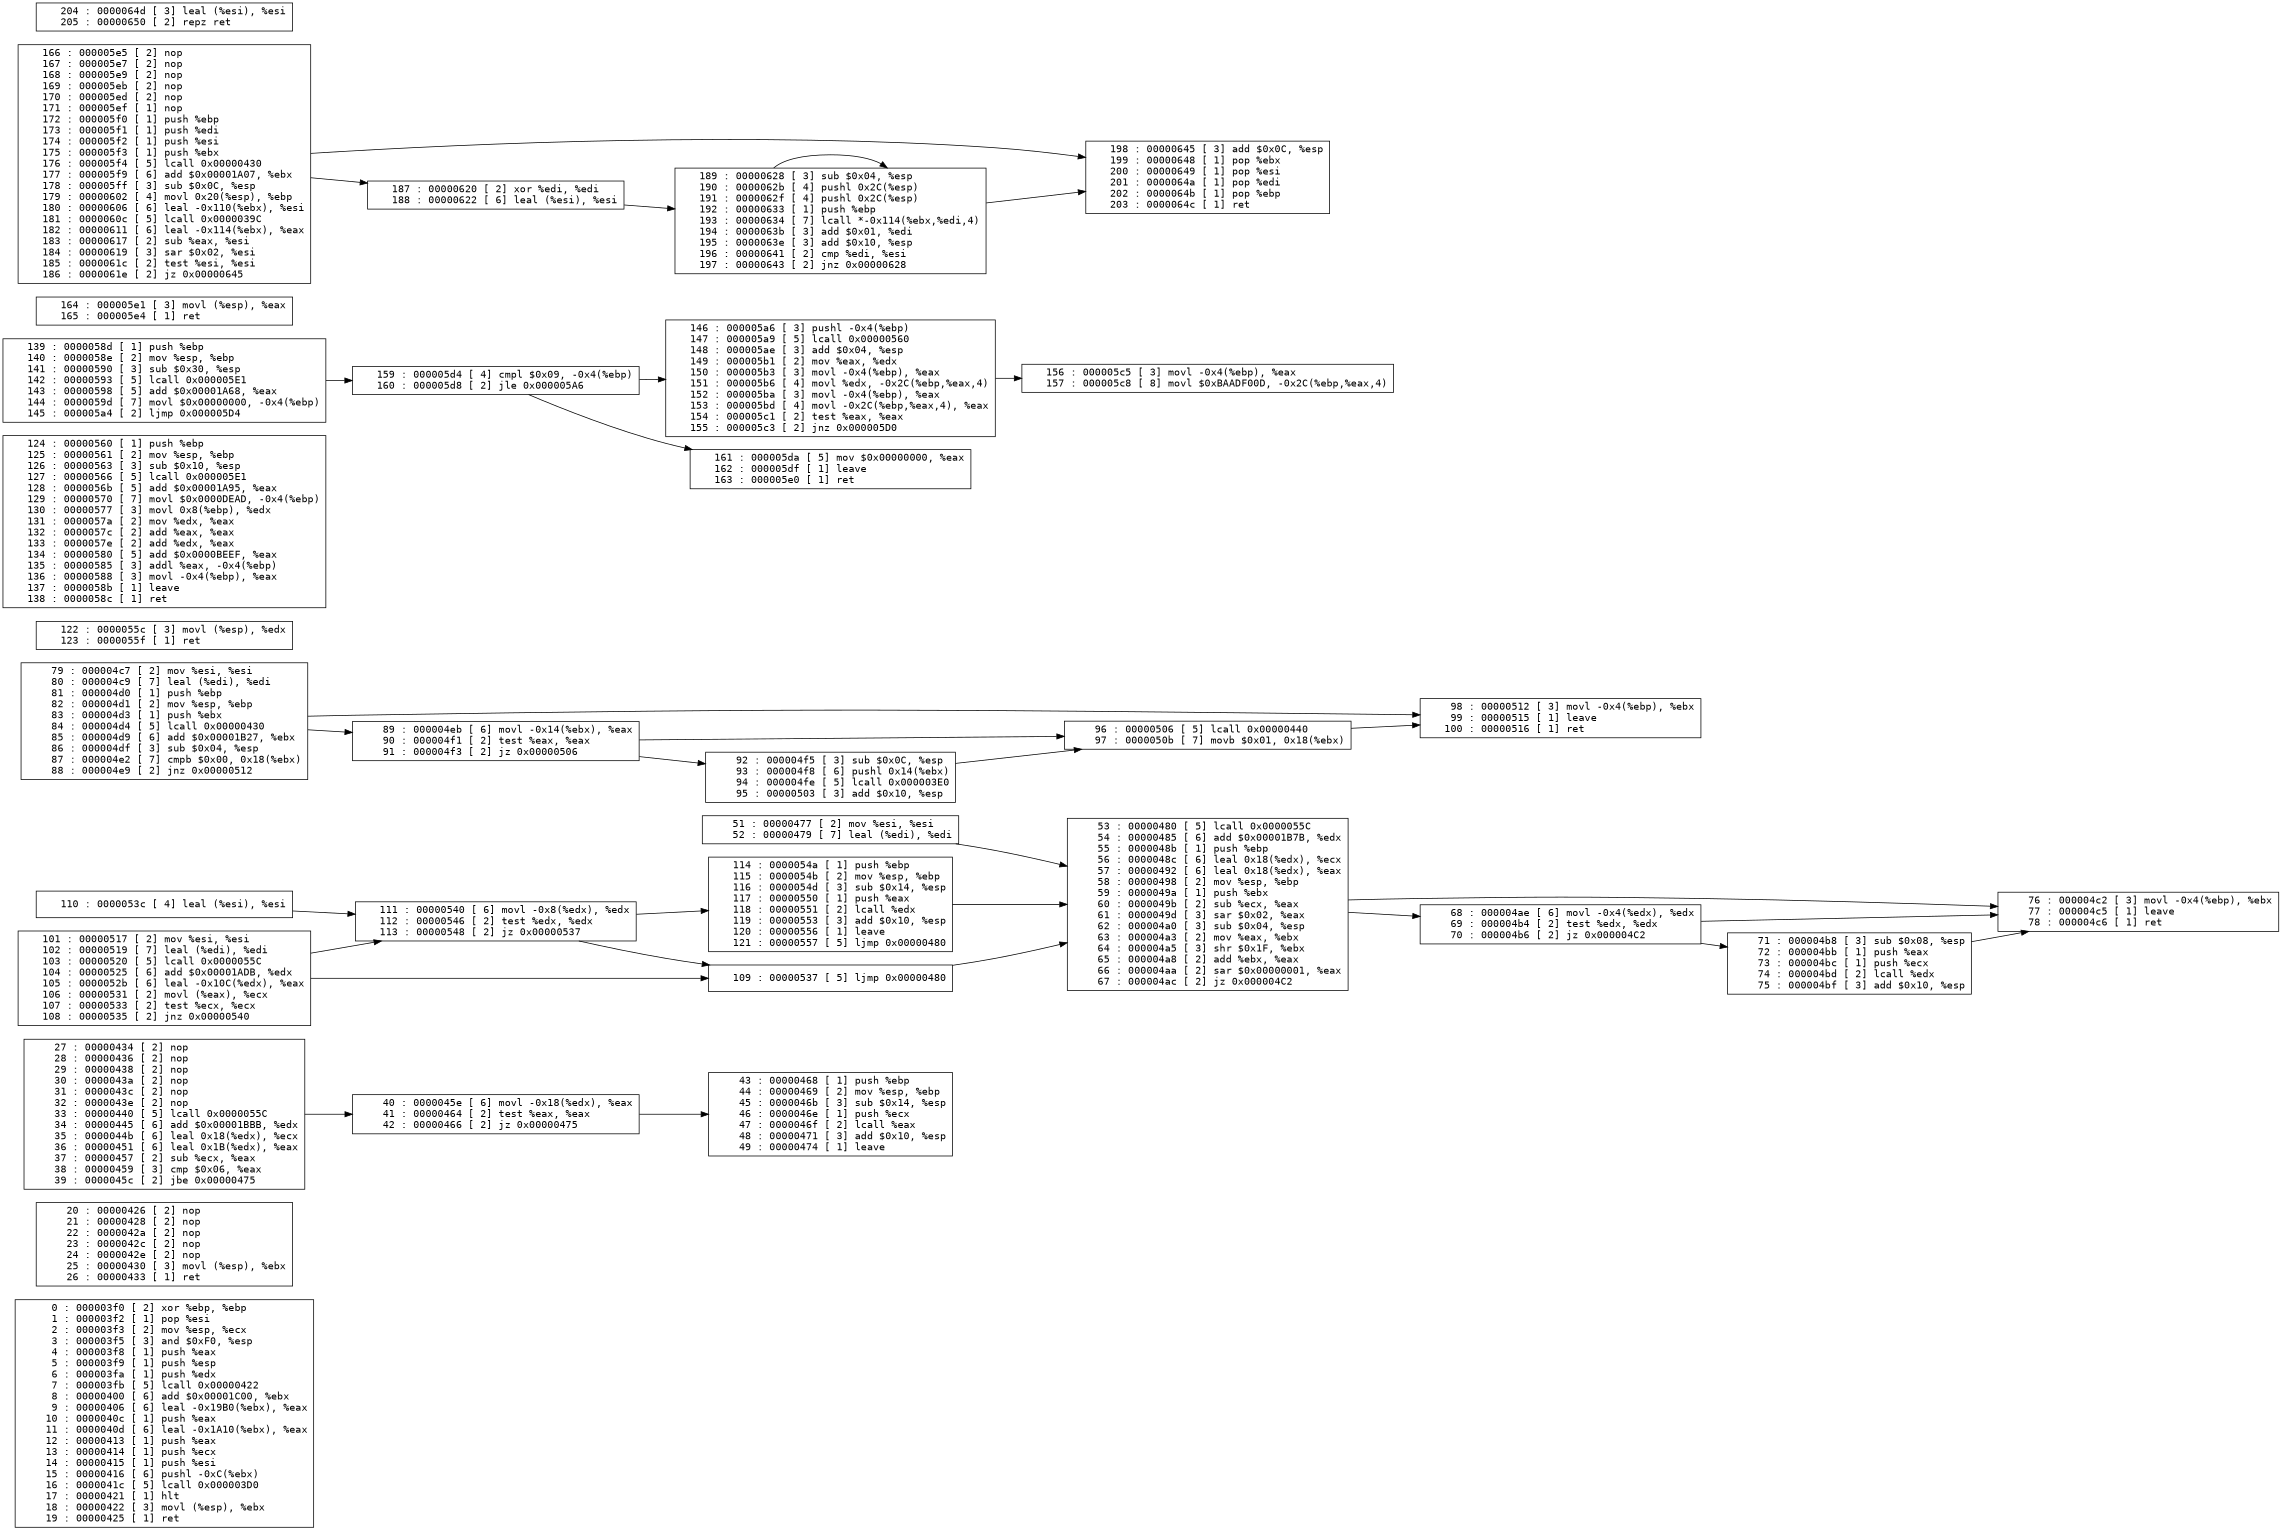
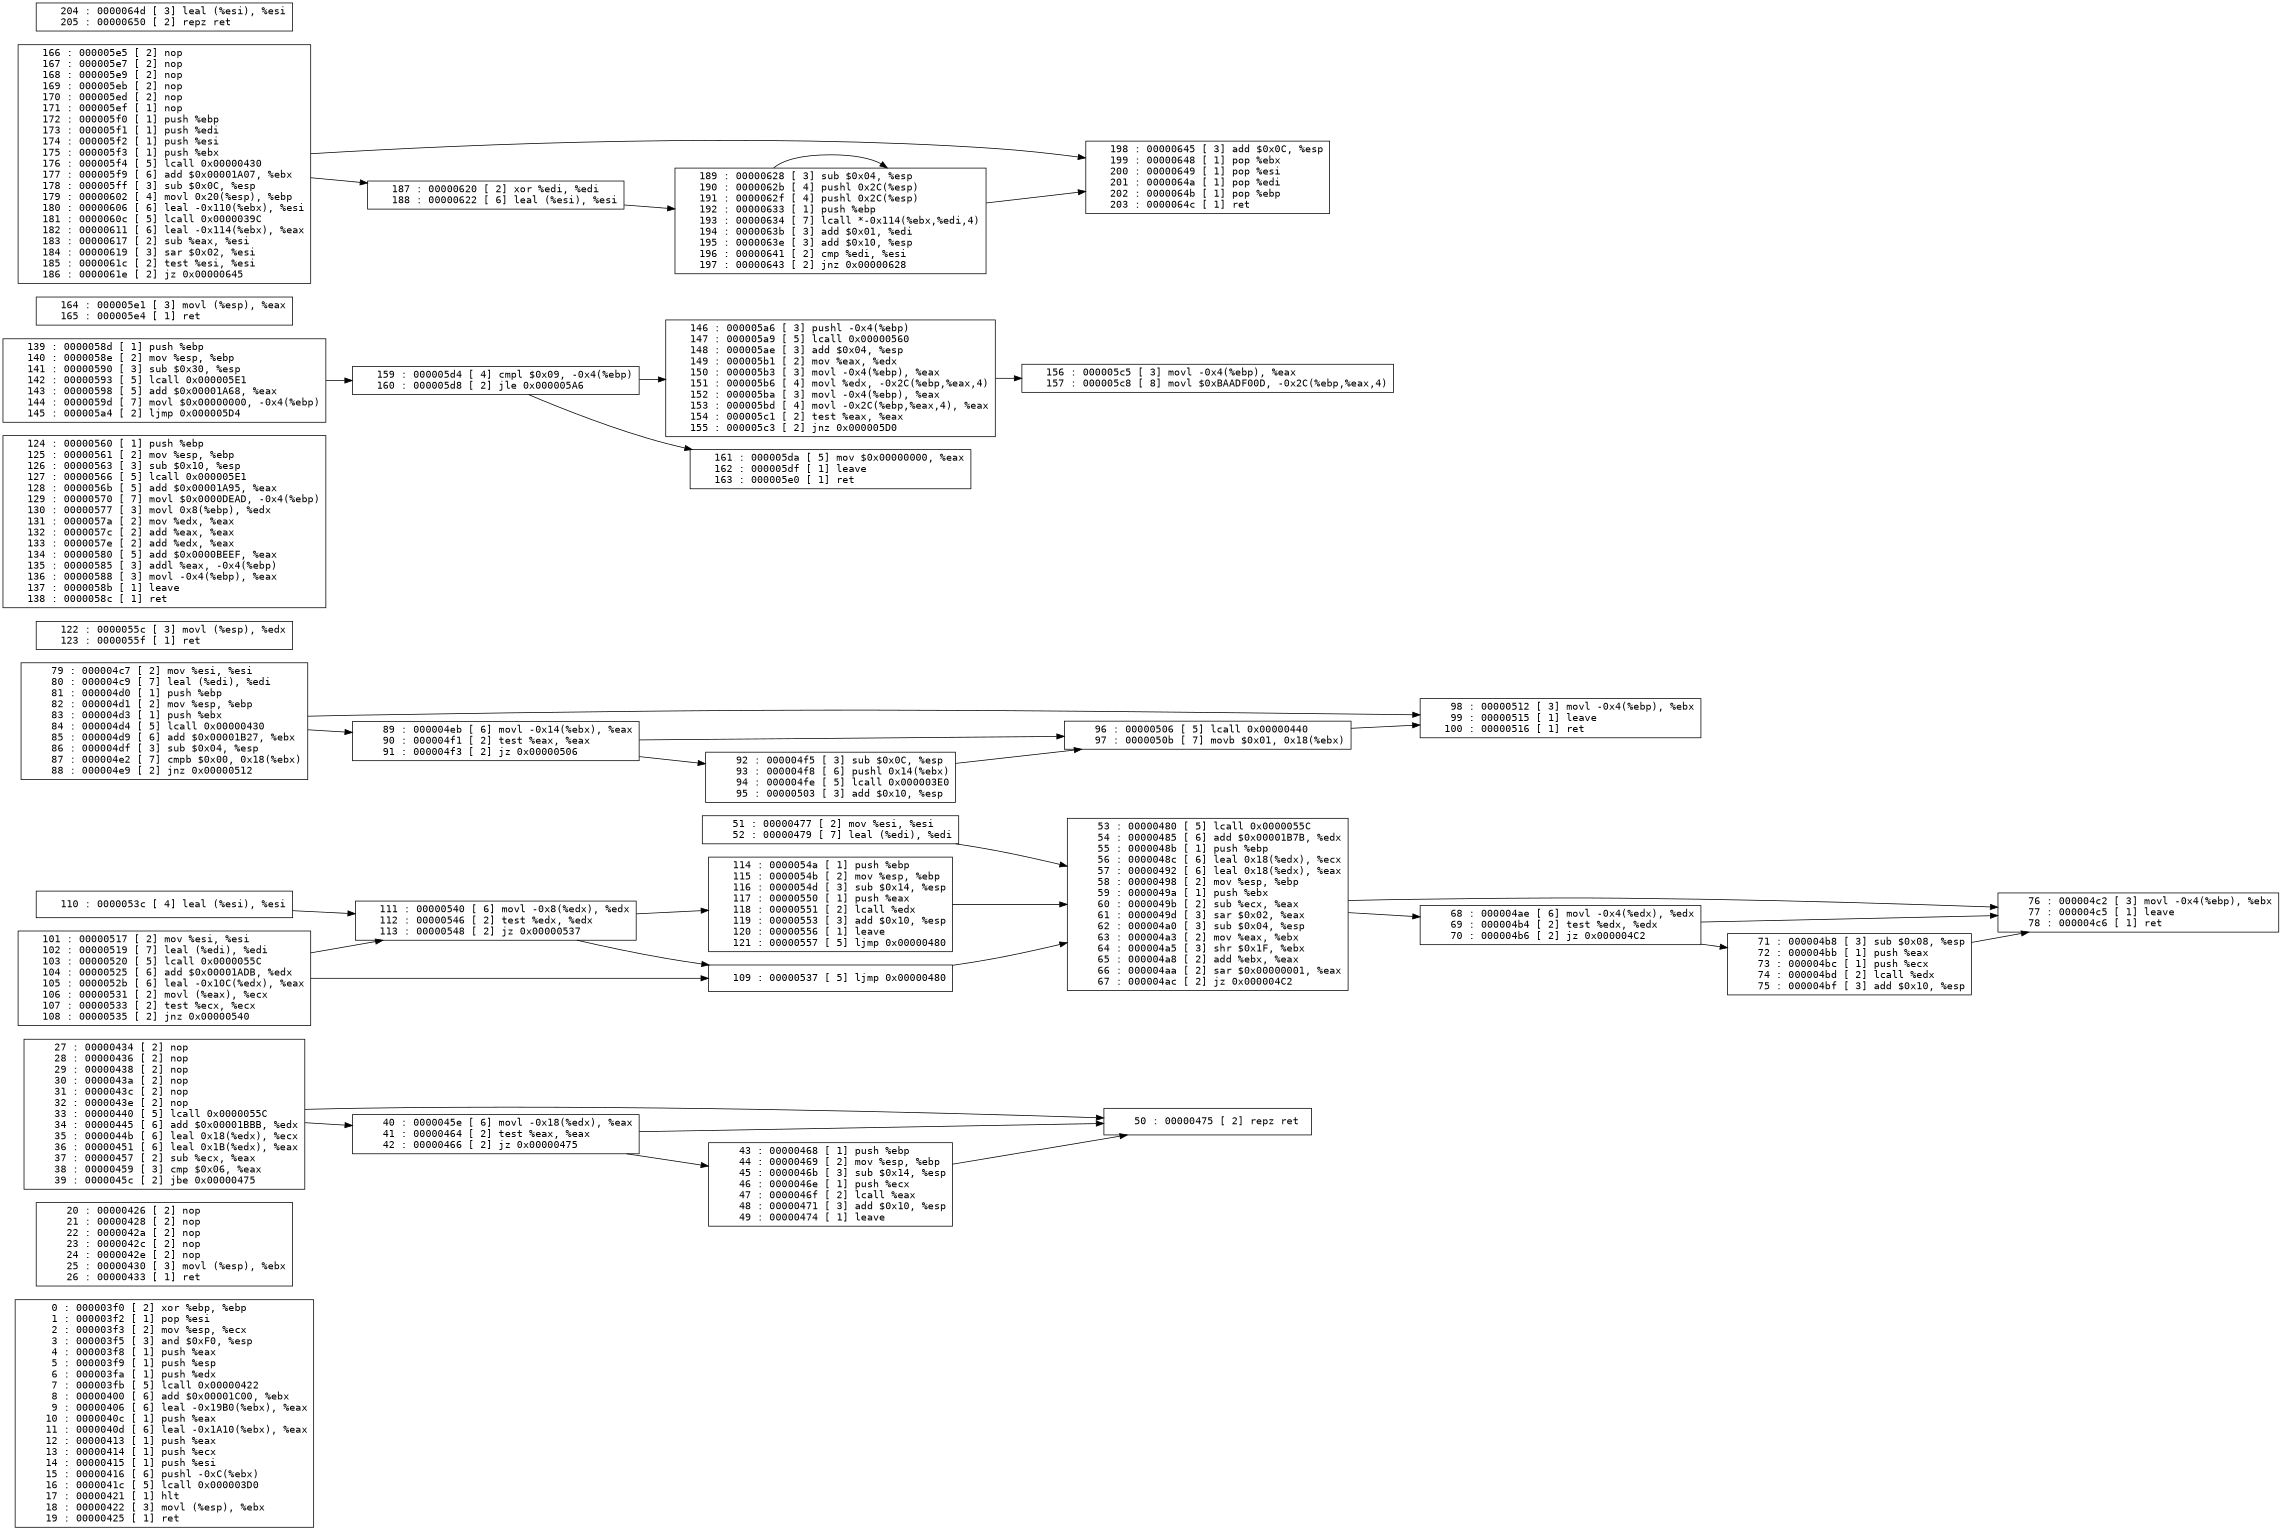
  digraph {
    rankdir=LR
    node [fontname=Monospace shape=box]
    n1 [label="     0 : 000003f0 [ 2] xor %ebp, %ebp\l     1 : 000003f2 [ 1] pop %esi\l     2 : 000003f3 [ 2] mov %esp, %ecx\l     3 : 000003f5 [ 3] and $0xF0, %esp\l     4 : 000003f8 [ 1] push %eax\l     5 : 000003f9 [ 1] push %esp\l     6 : 000003fa [ 1] push %edx\l     7 : 000003fb [ 5] lcall 0x00000422\l     8 : 00000400 [ 6] add $0x00001C00, %ebx\l     9 : 00000406 [ 6] leal -0x19B0(%ebx), %eax\l    10 : 0000040c [ 1] push %eax\l    11 : 0000040d [ 6] leal -0x1A10(%ebx), %eax\l    12 : 00000413 [ 1] push %eax\l    13 : 00000414 [ 1] push %ecx\l    14 : 00000415 [ 1] push %esi\l    15 : 00000416 [ 6] pushl -0xC(%ebx)\l    16 : 0000041c [ 5] lcall 0x000003D0\l    17 : 00000421 [ 1] hlt \l    18 : 00000422 [ 3] movl (%esp), %ebx\l    19 : 00000425 [ 1] ret \l"]
    n2 [label="    20 : 00000426 [ 2] nop \l    21 : 00000428 [ 2] nop \l    22 : 0000042a [ 2] nop \l    23 : 0000042c [ 2] nop \l    24 : 0000042e [ 2] nop \l    25 : 00000430 [ 3] movl (%esp), %ebx\l    26 : 00000433 [ 1] ret \l"]
    n3 [label="    27 : 00000434 [ 2] nop \l    28 : 00000436 [ 2] nop \l    29 : 00000438 [ 2] nop \l    30 : 0000043a [ 2] nop \l    31 : 0000043c [ 2] nop \l    32 : 0000043e [ 2] nop \l    33 : 00000440 [ 5] lcall 0x0000055C\l    34 : 00000445 [ 6] add $0x00001BBB, %edx\l    35 : 0000044b [ 6] leal 0x18(%edx), %ecx\l    36 : 00000451 [ 6] leal 0x1B(%edx), %eax\l    37 : 00000457 [ 2] sub %ecx, %eax\l    38 : 00000459 [ 3] cmp $0x06, %eax\l    39 : 0000045c [ 2] jbe 0x00000475\l"]
+   n4 [label="    50 : 00000475 [ 2] repz ret \l"]
    n5 [label="    40 : 0000045e [ 6] movl -0x18(%edx), %eax\l    41 : 00000464 [ 2] test %eax, %eax\l    42 : 00000466 [ 2] jz 0x00000475\l"]
    n6 [label="    43 : 00000468 [ 1] push %ebp\l    44 : 00000469 [ 2] mov %esp, %ebp\l    45 : 0000046b [ 3] sub $0x14, %esp\l    46 : 0000046e [ 1] push %ecx\l    47 : 0000046f [ 2] lcall %eax\l    48 : 00000471 [ 3] add $0x10, %esp\l    49 : 00000474 [ 1] leave \l"]
    n7 [label="    51 : 00000477 [ 2] mov %esi, %esi\l    52 : 00000479 [ 7] leal (%edi), %edi\l"]
    n8 [label="    53 : 00000480 [ 5] lcall 0x0000055C\l    54 : 00000485 [ 6] add $0x00001B7B, %edx\l    55 : 0000048b [ 1] push %ebp\l    56 : 0000048c [ 6] leal 0x18(%edx), %ecx\l    57 : 00000492 [ 6] leal 0x18(%edx), %eax\l    58 : 00000498 [ 2] mov %esp, %ebp\l    59 : 0000049a [ 1] push %ebx\l    60 : 0000049b [ 2] sub %ecx, %eax\l    61 : 0000049d [ 3] sar $0x02, %eax\l    62 : 000004a0 [ 3] sub $0x04, %esp\l    63 : 000004a3 [ 2] mov %eax, %ebx\l    64 : 000004a5 [ 3] shr $0x1F, %ebx\l    65 : 000004a8 [ 2] add %ebx, %eax\l    66 : 000004aa [ 2] sar $0x00000001, %eax\l    67 : 000004ac [ 2] jz 0x000004C2\l"]
    n9 [label="    76 : 000004c2 [ 3] movl -0x4(%ebp), %ebx\l    77 : 000004c5 [ 1] leave \l    78 : 000004c6 [ 1] ret \l"]
    n10 [label="    68 : 000004ae [ 6] movl -0x4(%edx), %edx\l    69 : 000004b4 [ 2] test %edx, %edx\l    70 : 000004b6 [ 2] jz 0x000004C2\l"]
    n11 [label="    71 : 000004b8 [ 3] sub $0x08, %esp\l    72 : 000004bb [ 1] push %eax\l    73 : 000004bc [ 1] push %ecx\l    74 : 000004bd [ 2] lcall %edx\l    75 : 000004bf [ 3] add $0x10, %esp\l"]
    n12 [label="    79 : 000004c7 [ 2] mov %esi, %esi\l    80 : 000004c9 [ 7] leal (%edi), %edi\l    81 : 000004d0 [ 1] push %ebp\l    82 : 000004d1 [ 2] mov %esp, %ebp\l    83 : 000004d3 [ 1] push %ebx\l    84 : 000004d4 [ 5] lcall 0x00000430\l    85 : 000004d9 [ 6] add $0x00001B27, %ebx\l    86 : 000004df [ 3] sub $0x04, %esp\l    87 : 000004e2 [ 7] cmpb $0x00, 0x18(%ebx)\l    88 : 000004e9 [ 2] jnz 0x00000512\l"]
    n13 [label="    98 : 00000512 [ 3] movl -0x4(%ebp), %ebx\l    99 : 00000515 [ 1] leave \l   100 : 00000516 [ 1] ret \l"]
    n14 [label="    89 : 000004eb [ 6] movl -0x14(%ebx), %eax\l    90 : 000004f1 [ 2] test %eax, %eax\l    91 : 000004f3 [ 2] jz 0x00000506\l"]
    n15 [label="    96 : 00000506 [ 5] lcall 0x00000440\l    97 : 0000050b [ 7] movb $0x01, 0x18(%ebx)\l"]
    n16 [label="    92 : 000004f5 [ 3] sub $0x0C, %esp\l    93 : 000004f8 [ 6] pushl 0x14(%ebx)\l    94 : 000004fe [ 5] lcall 0x000003E0\l    95 : 00000503 [ 3] add $0x10, %esp\l"]
    n17 [label="   101 : 00000517 [ 2] mov %esi, %esi\l   102 : 00000519 [ 7] leal (%edi), %edi\l   103 : 00000520 [ 5] lcall 0x0000055C\l   104 : 00000525 [ 6] add $0x00001ADB, %edx\l   105 : 0000052b [ 6] leal -0x10C(%edx), %eax\l   106 : 00000531 [ 2] movl (%eax), %ecx\l   107 : 00000533 [ 2] test %ecx, %ecx\l   108 : 00000535 [ 2] jnz 0x00000540\l"]
    n18 [label="   111 : 00000540 [ 6] movl -0x8(%edx), %edx\l   112 : 00000546 [ 2] test %edx, %edx\l   113 : 00000548 [ 2] jz 0x00000537\l"]
    n19 [label="   109 : 00000537 [ 5] ljmp 0x00000480\l"]
    n20 [label="   114 : 0000054a [ 1] push %ebp\l   115 : 0000054b [ 2] mov %esp, %ebp\l   116 : 0000054d [ 3] sub $0x14, %esp\l   117 : 00000550 [ 1] push %eax\l   118 : 00000551 [ 2] lcall %edx\l   119 : 00000553 [ 3] add $0x10, %esp\l   120 : 00000556 [ 1] leave \l   121 : 00000557 [ 5] ljmp 0x00000480\l"]
    n21 [label="   110 : 0000053c [ 4] leal (%esi), %esi\l"]
    n22 [label="   122 : 0000055c [ 3] movl (%esp), %edx\l   123 : 0000055f [ 1] ret \l"]
    n23 [label="   124 : 00000560 [ 1] push %ebp\l   125 : 00000561 [ 2] mov %esp, %ebp\l   126 : 00000563 [ 3] sub $0x10, %esp\l   127 : 00000566 [ 5] lcall 0x000005E1\l   128 : 0000056b [ 5] add $0x00001A95, %eax\l   129 : 00000570 [ 7] movl $0x0000DEAD, -0x4(%ebp)\l   130 : 00000577 [ 3] movl 0x8(%ebp), %edx\l   131 : 0000057a [ 2] mov %edx, %eax\l   132 : 0000057c [ 2] add %eax, %eax\l   133 : 0000057e [ 2] add %edx, %eax\l   134 : 00000580 [ 5] add $0x0000BEEF, %eax\l   135 : 00000585 [ 3] addl %eax, -0x4(%ebp)\l   136 : 00000588 [ 3] movl -0x4(%ebp), %eax\l   137 : 0000058b [ 1] leave \l   138 : 0000058c [ 1] ret \l"]
    n24 [label="   139 : 0000058d [ 1] push %ebp\l   140 : 0000058e [ 2] mov %esp, %ebp\l   141 : 00000590 [ 3] sub $0x30, %esp\l   142 : 00000593 [ 5] lcall 0x000005E1\l   143 : 00000598 [ 5] add $0x00001A68, %eax\l   144 : 0000059d [ 7] movl $0x00000000, -0x4(%ebp)\l   145 : 000005a4 [ 2] ljmp 0x000005D4\l"]
    n25 [label="   159 : 000005d4 [ 4] cmpl $0x09, -0x4(%ebp)\l   160 : 000005d8 [ 2] jle 0x000005A6\l"]
    n26 [label="   146 : 000005a6 [ 3] pushl -0x4(%ebp)\l   147 : 000005a9 [ 5] lcall 0x00000560\l   148 : 000005ae [ 3] add $0x04, %esp\l   149 : 000005b1 [ 2] mov %eax, %edx\l   150 : 000005b3 [ 3] movl -0x4(%ebp), %eax\l   151 : 000005b6 [ 4] movl %edx, -0x2C(%ebp,%eax,4)\l   152 : 000005ba [ 3] movl -0x4(%ebp), %eax\l   153 : 000005bd [ 4] movl -0x2C(%ebp,%eax,4), %eax\l   154 : 000005c1 [ 2] test %eax, %eax\l   155 : 000005c3 [ 2] jnz 0x000005D0\l"]
    n27 [label="   161 : 000005da [ 5] mov $0x00000000, %eax\l   162 : 000005df [ 1] leave \l   163 : 000005e0 [ 1] ret \l"]
    n28 [label="   156 : 000005c5 [ 3] movl -0x4(%ebp), %eax\l   157 : 000005c8 [ 8] movl $0xBAADF00D, -0x2C(%ebp,%eax,4)\l"]
    n29 [label="   164 : 000005e1 [ 3] movl (%esp), %eax\l   165 : 000005e4 [ 1] ret \l"]
    n30 [label="   166 : 000005e5 [ 2] nop \l   167 : 000005e7 [ 2] nop \l   168 : 000005e9 [ 2] nop \l   169 : 000005eb [ 2] nop \l   170 : 000005ed [ 2] nop \l   171 : 000005ef [ 1] nop \l   172 : 000005f0 [ 1] push %ebp\l   173 : 000005f1 [ 1] push %edi\l   174 : 000005f2 [ 1] push %esi\l   175 : 000005f3 [ 1] push %ebx\l   176 : 000005f4 [ 5] lcall 0x00000430\l   177 : 000005f9 [ 6] add $0x00001A07, %ebx\l   178 : 000005ff [ 3] sub $0x0C, %esp\l   179 : 00000602 [ 4] movl 0x20(%esp), %ebp\l   180 : 00000606 [ 6] leal -0x110(%ebx), %esi\l   181 : 0000060c [ 5] lcall 0x0000039C\l   182 : 00000611 [ 6] leal -0x114(%ebx), %eax\l   183 : 00000617 [ 2] sub %eax, %esi\l   184 : 00000619 [ 3] sar $0x02, %esi\l   185 : 0000061c [ 2] test %esi, %esi\l   186 : 0000061e [ 2] jz 0x00000645\l"]
    n31 [label="   198 : 00000645 [ 3] add $0x0C, %esp\l   199 : 00000648 [ 1] pop %ebx\l   200 : 00000649 [ 1] pop %esi\l   201 : 0000064a [ 1] pop %edi\l   202 : 0000064b [ 1] pop %ebp\l   203 : 0000064c [ 1] ret \l"]
    n32 [label="   187 : 00000620 [ 2] xor %edi, %edi\l   188 : 00000622 [ 6] leal (%esi), %esi\l"]
    n33 [label="   189 : 00000628 [ 3] sub $0x04, %esp\l   190 : 0000062b [ 4] pushl 0x2C(%esp)\l   191 : 0000062f [ 4] pushl 0x2C(%esp)\l   192 : 00000633 [ 1] push %ebp\l   193 : 00000634 [ 7] lcall *-0x114(%ebx,%edi,4)\l   194 : 0000063b [ 3] add $0x01, %edi\l   195 : 0000063e [ 3] add $0x10, %esp\l   196 : 00000641 [ 2] cmp %edi, %esi\l   197 : 00000643 [ 2] jnz 0x00000628\l"]
    n34 [label="   204 : 0000064d [ 3] leal (%esi), %esi\l   205 : 00000650 [ 2] repz ret \l"]
+   n3 -> n4
    n3 -> n5
+   n5 -> n4
    n5 -> n6
+   n6 -> n4
    n7 -> n8
    n8 -> n9
    n8 -> n10
    n10 -> n9
    n10 -> n11
    n11 -> n9
    n12 -> n13
    n12 -> n14
    n14 -> n15
    n14 -> n16
    n15 -> n13
    n16 -> n15
    n17 -> n18
    n17 -> n19
    n18 -> n19
    n18 -> n20
    n19 -> n8
    n20 -> n8
    n21 -> n18
    n24 -> n25
    n25 -> n26
    n25 -> n27
    n26 -> n28
    n30 -> n31
    n30 -> n32
    n32 -> n33
    n33 -> n31
    n33 -> n33
  }
